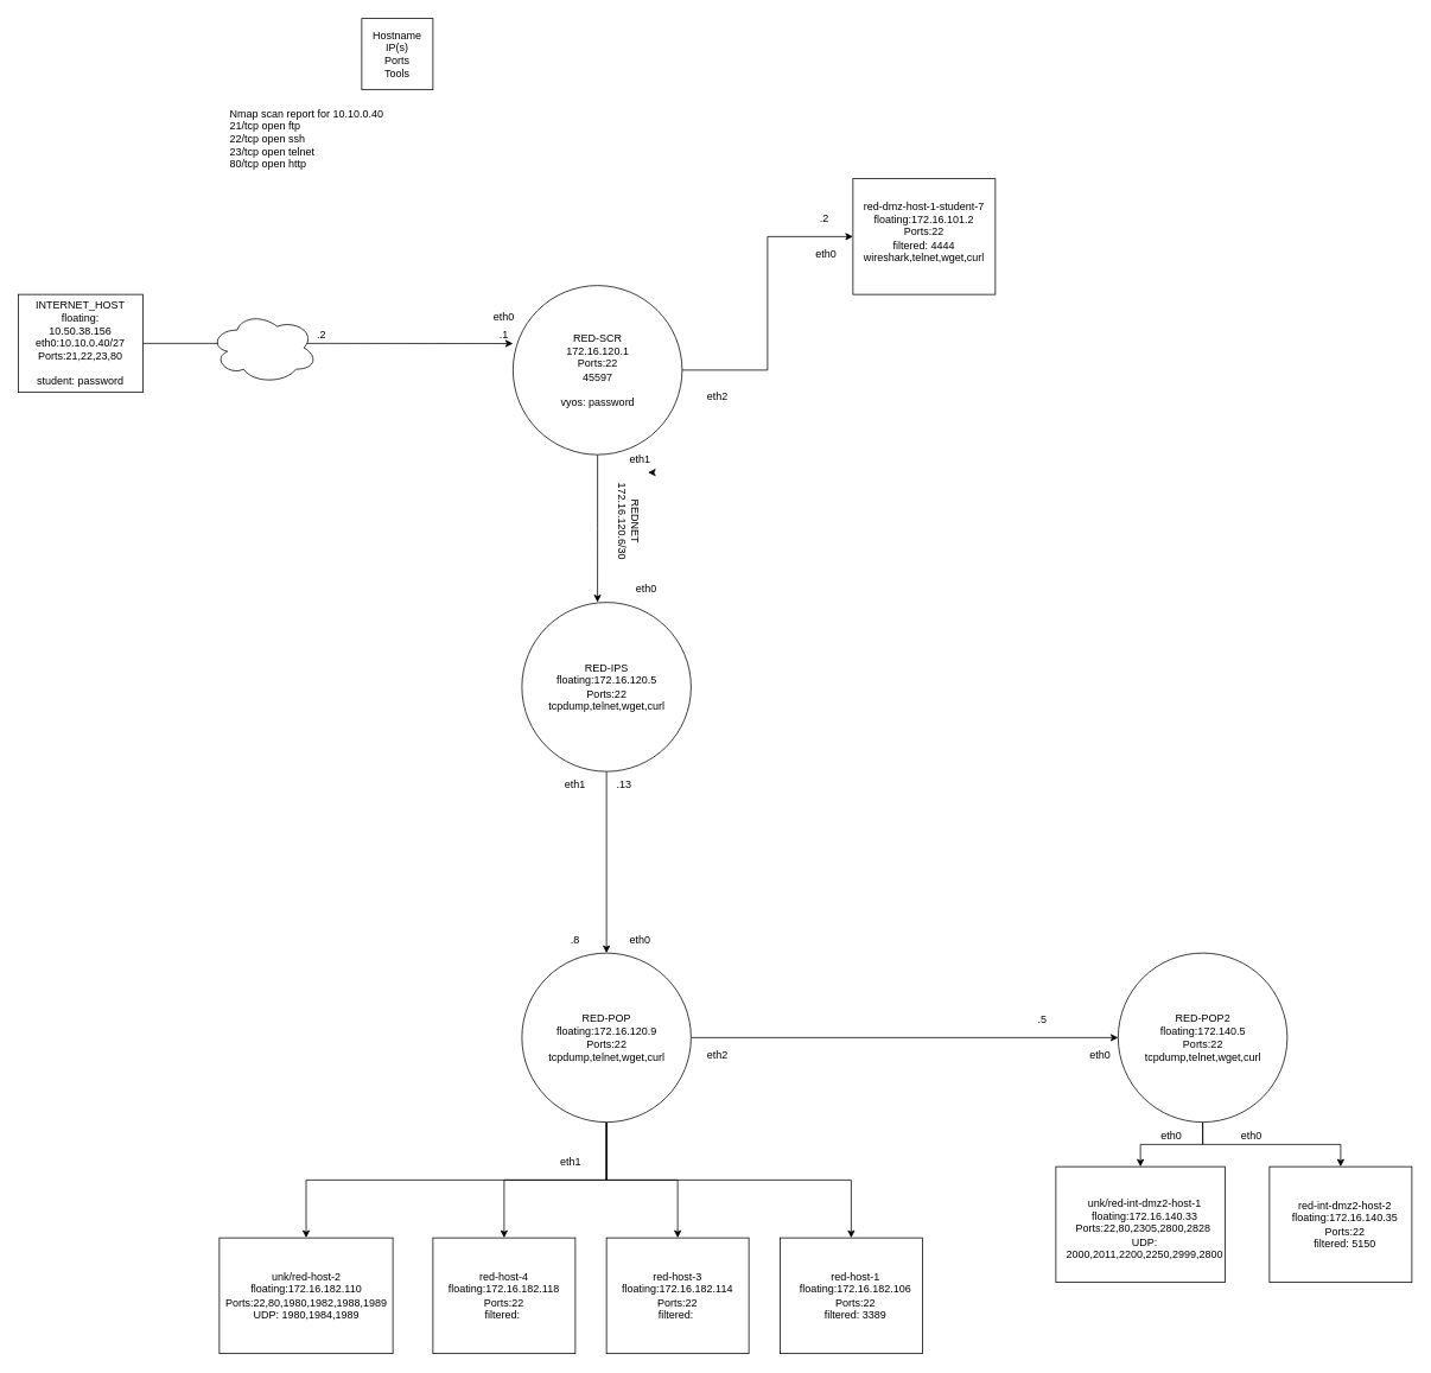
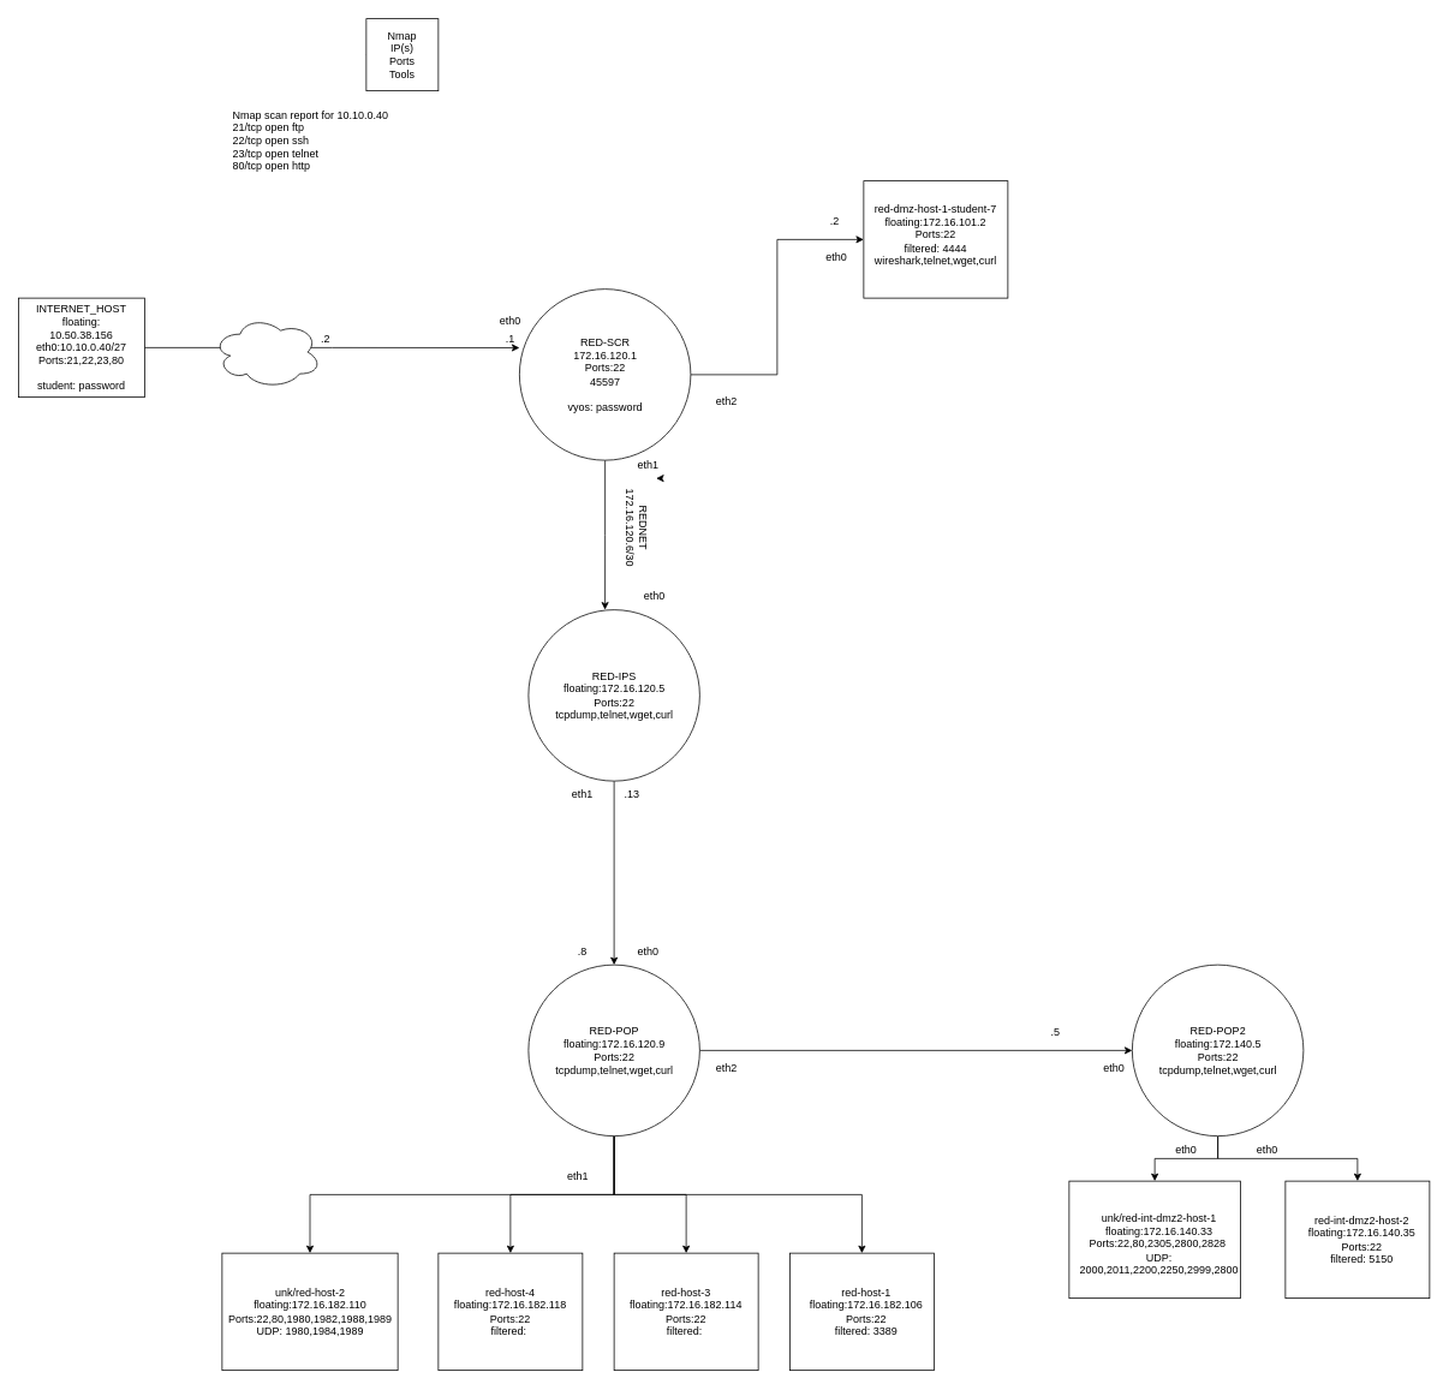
  <mxCell id="0" />
  <mxCell id="1" parent="0" />
  <mxCell id="2" style="edgeStyle=orthogonalEdgeStyle;rounded=0;orthogonalLoop=1;jettySize=auto;html=1;exitX=1;exitY=0.5;exitDx=0;exitDy=0;entryX=0;entryY=0.343;entryDx=0;entryDy=0;entryPerimeter=0;" edge="1" parent="1" source="3" target="11"><mxGeometry relative="1" as="geometry" /></mxCell>
  <mxCell id="3" value="" style="rounded=0;whiteSpace=wrap;html=1;" vertex="1" parent="1"><mxGeometry x="20" y="330" width="140" height="110" as="geometry" /></mxCell>
  <mxCell id="4" value="INTERNET_HOST&lt;br&gt;floating: 10.50.38.156&lt;br&gt;eth0:10.10.0.40/27&lt;br&gt;Ports:21,22,23,80&lt;br&gt;&lt;br&gt;student: password" style="text;html=1;strokeColor=none;fillColor=none;align=center;verticalAlign=middle;whiteSpace=wrap;rounded=0;" vertex="1" parent="1"><mxGeometry x="60" y="370" width="60" height="30" as="geometry" /></mxCell>
  <mxCell id="5" value="Nmap scan report for 10.10.0.40&lt;br&gt;21/tcp open ftp&lt;br&gt;22/tcp open ssh&lt;br&gt;23/tcp open telnet&lt;br&gt;&lt;div style=&quot;&quot;&gt;&lt;span style=&quot;background-color: initial;&quot;&gt;80/tcp open http&lt;/span&gt;&lt;/div&gt;" style="text;html=1;strokeColor=none;fillColor=none;align=left;verticalAlign=middle;whiteSpace=wrap;rounded=0;" vertex="1" parent="1"><mxGeometry x="256" y="90" width="210" height="130" as="geometry" /></mxCell>
  <mxCell id="6" style="edgeStyle=orthogonalEdgeStyle;rounded=0;orthogonalLoop=1;jettySize=auto;html=1;exitX=0;exitY=0.5;exitDx=0;exitDy=0;entryX=0;entryY=0.25;entryDx=0;entryDy=0;" edge="1" parent="1" source="7" target="8"><mxGeometry relative="1" as="geometry" /></mxCell>
  <mxCell id="7" value="" style="whiteSpace=wrap;html=1;aspect=fixed;" vertex="1" parent="1"><mxGeometry x="406" y="20" width="80" height="80" as="geometry" /></mxCell>
- <mxCell id="8" value="Hostname&lt;br&gt;IP(s)&lt;br&gt;Ports&lt;br&gt;Tools" style="text;html=1;strokeColor=none;fillColor=none;align=center;verticalAlign=middle;whiteSpace=wrap;rounded=0;" vertex="1" parent="1"><mxGeometry x="416" y="45" width="60" height="30" as="geometry" /></mxCell>
+ <mxCell id="8" value="Nmap&lt;br&gt;IP(s)&lt;br&gt;Ports&lt;br&gt;Tools" style="text;html=1;strokeColor=none;fillColor=none;align=center;verticalAlign=middle;whiteSpace=wrap;rounded=0;" vertex="1" parent="1"><mxGeometry x="416" y="45" width="60" height="30" as="geometry" /></mxCell>
  <mxCell id="9" style="edgeStyle=orthogonalEdgeStyle;rounded=0;orthogonalLoop=1;jettySize=auto;html=1;entryX=0;entryY=0.5;entryDx=0;entryDy=0;" edge="1" parent="1" source="11" target="13"><mxGeometry relative="1" as="geometry" /></mxCell>
  <mxCell id="10" style="edgeStyle=orthogonalEdgeStyle;rounded=0;orthogonalLoop=1;jettySize=auto;html=1;entryX=0.447;entryY=-0.001;entryDx=0;entryDy=0;entryPerimeter=0;" edge="1" parent="1" source="11" target="16"><mxGeometry relative="1" as="geometry" /></mxCell>
  <mxCell id="11" value="" style="ellipse;whiteSpace=wrap;html=1;aspect=fixed;" vertex="1" parent="1"><mxGeometry x="576" y="320" width="190" height="190" as="geometry" /></mxCell>
  <mxCell id="12" value="RED-SCR&lt;br&gt;172.16.120.1&lt;br&gt;Ports:22&lt;br&gt;45597&lt;br&gt;&lt;br&gt;vyos: password" style="text;html=1;strokeColor=none;fillColor=none;align=center;verticalAlign=middle;whiteSpace=wrap;rounded=0;" vertex="1" parent="1"><mxGeometry x="628.5" y="365" width="85" height="100" as="geometry" /></mxCell>
  <mxCell id="13" value="" style="rounded=0;whiteSpace=wrap;html=1;" vertex="1" parent="1"><mxGeometry x="958" y="200" width="160" height="130" as="geometry" /></mxCell>
  <mxCell id="14" value="red-dmz-host-1-student-7&lt;br&gt;floating:172.16.101.2&lt;br&gt;Ports:22&lt;br&gt;filtered: 4444&lt;br&gt;wireshark,telnet,wget,curl" style="text;html=1;strokeColor=none;fillColor=none;align=center;verticalAlign=middle;whiteSpace=wrap;rounded=0;" vertex="1" parent="1"><mxGeometry x="1003" y="240" width="70" height="40" as="geometry" /></mxCell>
  <mxCell id="15" style="edgeStyle=orthogonalEdgeStyle;rounded=0;orthogonalLoop=1;jettySize=auto;html=1;exitX=0.5;exitY=1;exitDx=0;exitDy=0;" edge="1" parent="1" source="16" target="23"><mxGeometry relative="1" as="geometry"><mxPoint x="681" y="946" as="targetPoint" /></mxGeometry></mxCell>
  <mxCell id="16" value="" style="ellipse;whiteSpace=wrap;html=1;aspect=fixed;" vertex="1" parent="1"><mxGeometry x="586" y="676" width="190" height="190" as="geometry" /></mxCell>
  <mxCell id="17" value="RED-IPS&lt;br&gt;floating:172.16.120.5&lt;br&gt;Ports:22&lt;br&gt;tcpdump,telnet,wget,curl" style="text;html=1;strokeColor=none;fillColor=none;align=center;verticalAlign=middle;whiteSpace=wrap;rounded=0;" vertex="1" parent="1"><mxGeometry x="638.5" y="721" width="85" height="100" as="geometry" /></mxCell>
  <mxCell id="18" style="edgeStyle=orthogonalEdgeStyle;rounded=0;orthogonalLoop=1;jettySize=auto;html=1;exitX=1;exitY=0.5;exitDx=0;exitDy=0;entryX=0;entryY=0.5;entryDx=0;entryDy=0;" edge="1" parent="1" source="23" target="35"><mxGeometry relative="1" as="geometry"><mxPoint x="1126" y="1165.211" as="targetPoint" /></mxGeometry></mxCell>
  <mxCell id="19" style="edgeStyle=orthogonalEdgeStyle;rounded=0;orthogonalLoop=1;jettySize=auto;html=1;exitX=0.5;exitY=1;exitDx=0;exitDy=0;entryX=0.5;entryY=0;entryDx=0;entryDy=0;" edge="1" parent="1" source="23" target="27"><mxGeometry relative="1" as="geometry" /></mxCell>
  <mxCell id="20" style="edgeStyle=orthogonalEdgeStyle;rounded=0;orthogonalLoop=1;jettySize=auto;html=1;exitX=0.5;exitY=1;exitDx=0;exitDy=0;entryX=0.5;entryY=0;entryDx=0;entryDy=0;" edge="1" parent="1" source="23" target="25"><mxGeometry relative="1" as="geometry" /></mxCell>
  <mxCell id="21" style="edgeStyle=orthogonalEdgeStyle;rounded=0;orthogonalLoop=1;jettySize=auto;html=1;exitX=0.5;exitY=1;exitDx=0;exitDy=0;entryX=0.5;entryY=0;entryDx=0;entryDy=0;" edge="1" parent="1" source="23" target="28"><mxGeometry relative="1" as="geometry" /></mxCell>
  <mxCell id="22" style="edgeStyle=orthogonalEdgeStyle;rounded=0;orthogonalLoop=1;jettySize=auto;html=1;exitX=0.5;exitY=1;exitDx=0;exitDy=0;" edge="1" parent="1" source="23" target="29"><mxGeometry relative="1" as="geometry" /></mxCell>
  <mxCell id="23" value="" style="ellipse;whiteSpace=wrap;html=1;aspect=fixed;" vertex="1" parent="1"><mxGeometry x="586" y="1070" width="190" height="190" as="geometry" /></mxCell>
  <mxCell id="24" value="RED-POP&lt;br&gt;floating:172.16.120.9&lt;br&gt;Ports:22&lt;br&gt;tcpdump,telnet,wget,curl" style="text;html=1;strokeColor=none;fillColor=none;align=center;verticalAlign=middle;whiteSpace=wrap;rounded=0;" vertex="1" parent="1"><mxGeometry x="638.5" y="1115" width="85" height="100" as="geometry" /></mxCell>
  <mxCell id="25" value="" style="rounded=0;whiteSpace=wrap;html=1;" vertex="1" parent="1"><mxGeometry x="246" y="1390" width="195" height="130" as="geometry" /></mxCell>
  <mxCell id="26" value="unk/red-host-2&lt;br&gt;floating:172.16.182.110&lt;br&gt;Ports:22,80,1980,1982,1988,1989&lt;br&gt;UDP: 1980,1984,1989" style="text;html=1;strokeColor=none;fillColor=none;align=center;verticalAlign=middle;whiteSpace=wrap;rounded=0;" vertex="1" parent="1"><mxGeometry x="268.5" y="1405" width="150" height="100" as="geometry" /></mxCell>
  <mxCell id="27" value="" style="rounded=0;whiteSpace=wrap;html=1;" vertex="1" parent="1"><mxGeometry x="486" y="1390" width="160" height="130" as="geometry" /></mxCell>
  <mxCell id="28" value="" style="rounded=0;whiteSpace=wrap;html=1;" vertex="1" parent="1"><mxGeometry x="681" y="1390" width="160" height="130" as="geometry" /></mxCell>
  <mxCell id="29" value="" style="rounded=0;whiteSpace=wrap;html=1;" vertex="1" parent="1"><mxGeometry x="876" y="1390" width="160" height="130" as="geometry" /></mxCell>
  <mxCell id="30" value="red-host-4&lt;br&gt;floating:172.16.182.118&lt;br&gt;Ports:22&lt;br&gt;filtered:&amp;nbsp;" style="text;html=1;strokeColor=none;fillColor=none;align=center;verticalAlign=middle;whiteSpace=wrap;rounded=0;" vertex="1" parent="1"><mxGeometry x="521" y="1420" width="90" height="70" as="geometry" /></mxCell>
  <mxCell id="31" value="red-host-3&lt;br&gt;floating:172.16.182.114&lt;br&gt;Ports:22&lt;br&gt;filtered:&amp;nbsp;" style="text;html=1;strokeColor=none;fillColor=none;align=center;verticalAlign=middle;whiteSpace=wrap;rounded=0;" vertex="1" parent="1"><mxGeometry x="716" y="1420" width="90" height="70" as="geometry" /></mxCell>
  <mxCell id="32" value="red-host-1&lt;br&gt;floating:172.16.182.106&lt;br&gt;Ports:22&lt;br&gt;filtered: 3389" style="text;html=1;strokeColor=none;fillColor=none;align=center;verticalAlign=middle;whiteSpace=wrap;rounded=0;" vertex="1" parent="1"><mxGeometry x="916" y="1420" width="90" height="70" as="geometry" /></mxCell>
  <mxCell id="33" style="edgeStyle=orthogonalEdgeStyle;rounded=0;orthogonalLoop=1;jettySize=auto;html=1;exitX=0.5;exitY=1;exitDx=0;exitDy=0;entryX=0.5;entryY=0;entryDx=0;entryDy=0;" edge="1" parent="1" source="35" target="37"><mxGeometry relative="1" as="geometry" /></mxCell>
  <mxCell id="34" style="edgeStyle=orthogonalEdgeStyle;rounded=0;orthogonalLoop=1;jettySize=auto;html=1;exitX=0.5;exitY=1;exitDx=0;exitDy=0;" edge="1" parent="1" source="35" target="39"><mxGeometry relative="1" as="geometry" /></mxCell>
  <mxCell id="35" value="" style="ellipse;whiteSpace=wrap;html=1;aspect=fixed;" vertex="1" parent="1"><mxGeometry x="1256" y="1070" width="190" height="190" as="geometry" /></mxCell>
  <mxCell id="36" value="RED-POP2&lt;br&gt;floating:172.140.5&lt;br&gt;Ports:22&lt;br&gt;tcpdump,telnet,wget,curl" style="text;html=1;strokeColor=none;fillColor=none;align=center;verticalAlign=middle;whiteSpace=wrap;rounded=0;" vertex="1" parent="1"><mxGeometry x="1308.5" y="1115" width="85" height="100" as="geometry" /></mxCell>
  <mxCell id="37" value="" style="rounded=0;whiteSpace=wrap;html=1;" vertex="1" parent="1"><mxGeometry x="1186" y="1310" width="190" height="130" as="geometry" /></mxCell>
  <mxCell id="38" value="unk/red-int-dmz2-host-1&lt;br&gt;floating:172.16.140.33&lt;br&gt;Ports:22,80,2305,2800,2828&amp;nbsp;&lt;br&gt;UDP: 2000,2011,2200,2250,2999,2800" style="text;html=1;strokeColor=none;fillColor=none;align=center;verticalAlign=middle;whiteSpace=wrap;rounded=0;" vertex="1" parent="1"><mxGeometry x="1236" y="1340" width="100" height="80" as="geometry" /></mxCell>
  <mxCell id="39" value="" style="rounded=0;whiteSpace=wrap;html=1;" vertex="1" parent="1"><mxGeometry x="1426" y="1310" width="160" height="130" as="geometry" /></mxCell>
  <mxCell id="40" value="red-int-dmz2-host-2&lt;br&gt;floating:172.16.140.35&lt;br&gt;Ports:22&lt;br&gt;filtered: 5150" style="text;html=1;strokeColor=none;fillColor=none;align=center;verticalAlign=middle;whiteSpace=wrap;rounded=0;" vertex="1" parent="1"><mxGeometry x="1466" y="1340" width="90" height="70" as="geometry" /></mxCell>
  <mxCell id="41" value="REDNET&lt;br&gt;172.16.120.6/30" style="text;html=1;strokeColor=none;fillColor=none;align=center;verticalAlign=middle;whiteSpace=wrap;rounded=0;rotation=90;" vertex="1" parent="1"><mxGeometry x="676" y="570" width="60" height="30" as="geometry" /></mxCell>
  <mxCell id="42" value="eth0" style="text;html=1;strokeColor=none;fillColor=none;align=center;verticalAlign=middle;whiteSpace=wrap;rounded=0;" vertex="1" parent="1"><mxGeometry x="536" y="340" width="60" height="30" as="geometry" /></mxCell>
  <mxCell id="43" value="eth1" style="text;html=1;strokeColor=none;fillColor=none;align=center;verticalAlign=middle;whiteSpace=wrap;rounded=0;rotation=0;" vertex="1" parent="1"><mxGeometry x="688.5" y="500" width="60" height="30" as="geometry" /></mxCell>
  <mxCell id="44" value="eth0" style="text;html=1;strokeColor=none;fillColor=none;align=center;verticalAlign=middle;whiteSpace=wrap;rounded=0;" vertex="1" parent="1"><mxGeometry x="696" y="646" width="60" height="30" as="geometry" /></mxCell>
  <mxCell id="45" value=".2" style="text;html=1;strokeColor=none;fillColor=none;align=center;verticalAlign=middle;whiteSpace=wrap;rounded=0;" vertex="1" parent="1"><mxGeometry x="896" y="230" width="60" height="30" as="geometry" /></mxCell>
  <mxCell id="46" value=".5" style="text;html=1;strokeColor=none;fillColor=none;align=center;verticalAlign=middle;whiteSpace=wrap;rounded=0;" vertex="1" parent="1"><mxGeometry x="1141" y="1130" width="60" height="30" as="geometry" /></mxCell>
  <mxCell id="47" style="edgeStyle=orthogonalEdgeStyle;rounded=0;orthogonalLoop=1;jettySize=auto;html=1;exitX=0.75;exitY=1;exitDx=0;exitDy=0;entryX=0.653;entryY=1.016;entryDx=0;entryDy=0;entryPerimeter=0;" edge="1" parent="1" source="43" target="43"><mxGeometry relative="1" as="geometry" /></mxCell>
  <mxCell id="48" value="eth1" style="text;html=1;strokeColor=none;fillColor=none;align=center;verticalAlign=middle;whiteSpace=wrap;rounded=0;rotation=0;" vertex="1" parent="1"><mxGeometry x="616" y="866" width="60" height="30" as="geometry" /></mxCell>
  <mxCell id="49" value="eth0" style="text;html=1;strokeColor=none;fillColor=none;align=center;verticalAlign=middle;whiteSpace=wrap;rounded=0;" vertex="1" parent="1"><mxGeometry x="688.5" y="1040" width="60" height="30" as="geometry" /></mxCell>
  <mxCell id="50" value="eth1" style="text;html=1;strokeColor=none;fillColor=none;align=center;verticalAlign=middle;whiteSpace=wrap;rounded=0;rotation=0;" vertex="1" parent="1"><mxGeometry x="611" y="1290" width="60" height="30" as="geometry" /></mxCell>
  <mxCell id="51" value="eth2" style="text;html=1;strokeColor=none;fillColor=none;align=center;verticalAlign=middle;whiteSpace=wrap;rounded=0;rotation=0;" vertex="1" parent="1"><mxGeometry x="776" y="1170" width="60" height="30" as="geometry" /></mxCell>
  <mxCell id="52" value="eth0" style="text;html=1;strokeColor=none;fillColor=none;align=center;verticalAlign=middle;whiteSpace=wrap;rounded=0;rotation=0;" vertex="1" parent="1"><mxGeometry x="1206" y="1170" width="60" height="30" as="geometry" /></mxCell>
  <mxCell id="53" value="eth0" style="text;html=1;strokeColor=none;fillColor=none;align=center;verticalAlign=middle;whiteSpace=wrap;rounded=0;rotation=0;" vertex="1" parent="1"><mxGeometry x="1286" y="1260" width="60" height="30" as="geometry" /></mxCell>
  <mxCell id="54" value="eth0" style="text;html=1;strokeColor=none;fillColor=none;align=center;verticalAlign=middle;whiteSpace=wrap;rounded=0;rotation=0;" vertex="1" parent="1"><mxGeometry x="1376" y="1260" width="60" height="30" as="geometry" /></mxCell>
  <mxCell id="55" value=".8" style="text;html=1;strokeColor=none;fillColor=none;align=center;verticalAlign=middle;whiteSpace=wrap;rounded=0;" vertex="1" parent="1"><mxGeometry x="616" y="1040" width="60" height="30" as="geometry" /></mxCell>
  <mxCell id="56" value=".13" style="text;html=1;strokeColor=none;fillColor=none;align=center;verticalAlign=middle;whiteSpace=wrap;rounded=0;" vertex="1" parent="1"><mxGeometry x="671" y="866" width="60" height="30" as="geometry" /></mxCell>
  <mxCell id="57" value="eth0" style="text;html=1;strokeColor=none;fillColor=none;align=center;verticalAlign=middle;whiteSpace=wrap;rounded=0;" vertex="1" parent="1"><mxGeometry x="898" y="270" width="60" height="30" as="geometry" /></mxCell>
  <mxCell id="58" value="" style="ellipse;shape=cloud;whiteSpace=wrap;html=1;" vertex="1" parent="1"><mxGeometry x="236" y="350" width="120" height="80" as="geometry" /></mxCell>
  <mxCell id="59" value=".2" style="text;html=1;strokeColor=none;fillColor=none;align=center;verticalAlign=middle;whiteSpace=wrap;rounded=0;" vertex="1" parent="1"><mxGeometry x="331" y="360" width="60" height="30" as="geometry" /></mxCell>
  <mxCell id="60" value=".1" style="text;html=1;strokeColor=none;fillColor=none;align=center;verticalAlign=middle;whiteSpace=wrap;rounded=0;" vertex="1" parent="1"><mxGeometry x="536" y="360" width="60" height="30" as="geometry" /></mxCell>
  <mxCell id="61" value="eth2" style="text;html=1;strokeColor=none;fillColor=none;align=center;verticalAlign=middle;whiteSpace=wrap;rounded=0;" vertex="1" parent="1"><mxGeometry x="776" y="430" width="60" height="30" as="geometry" /></mxCell>
